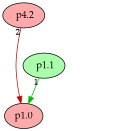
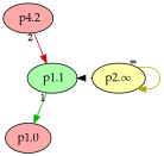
  digraph {
    rankdir=TB
    node [fillcolor="#FFAAAA" fontname=Palatino fontsize=14 style=filled]
    edge [dir=forward fontsize=12 labeldistance=1.5 style=solid]
    n1 [label="p1.0"]
    n2 [label=" p4.2"]
    n3 [fillcolor="#AAFFAA" label=" p1.1"]
+   n4 [fillcolor="#FFFFAA" label="p2.∞"]
    subgraph sub_1 {
      rank=max
      n1
    }
    subgraph sub_2 {
      rank=min
      n2
    }
-   n2 -> n1 [color="#CC0000" taillabel=2]
+   n2 -> n3 [color="#CC0000" taillabel=2]
    n3 -> n1 [color="#00BB00" taillabel=1]
+   n4 -> n3 [color=black constraint=false style=dotted]
+   n4 -> n4 [color="#AAAA00" taillabel="∞"]
  }
